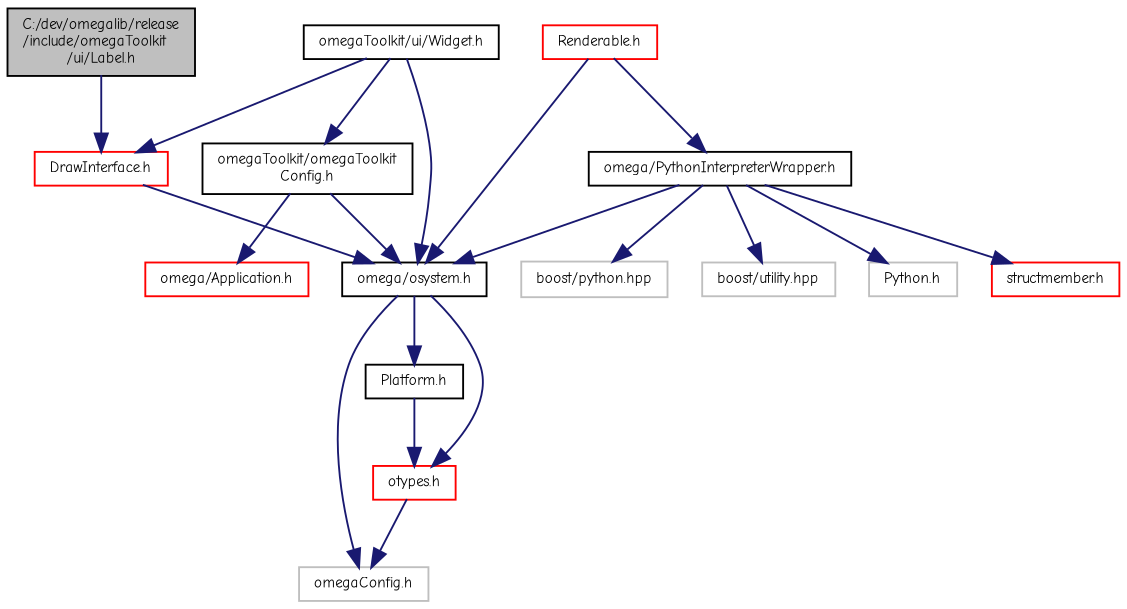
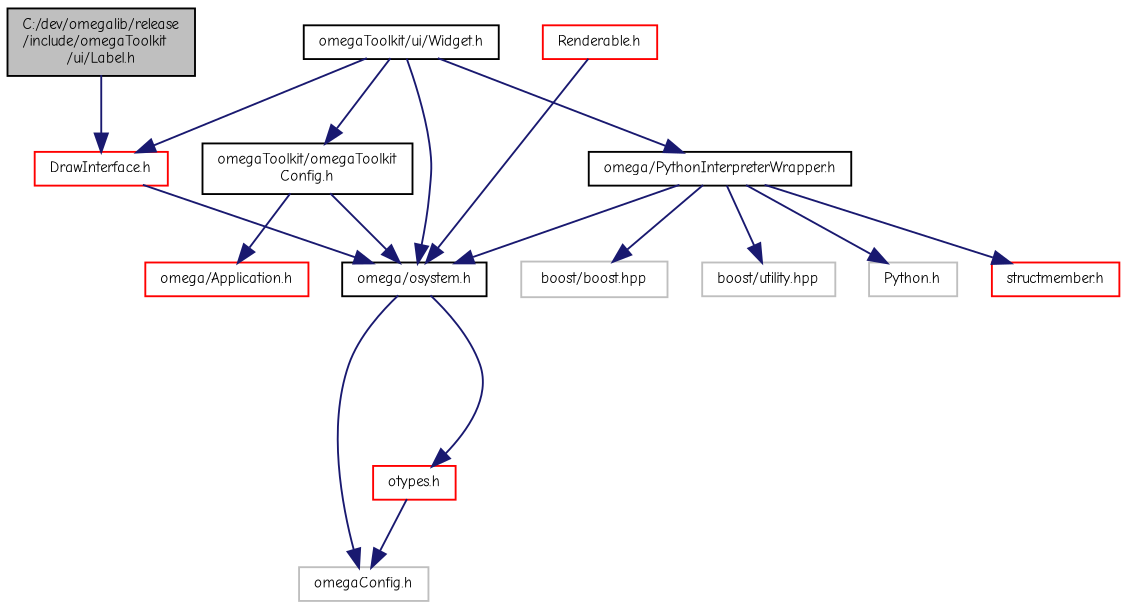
  digraph {
    fontname="Comic Neue"
    node [color=black fontname="Comic Neue" fontsize=8 shape=record]
    edge [color=midnightblue fontname="Comic Neue" fontsize=8 labelfontname="FreeSans.ttf" labelfontsize=8 style=solid]
    n1 [fillcolor=grey75 fontcolor=black height=0.2 label="C:/dev/omegalib/release\l/include/omegaToolkit\l/ui/Label.h" style=filled width=0.4]
    n2 [color=red height=0.2 label="DrawInterface.h" width=0.4]
    n3 [height=0.2 label="omegaToolkit/ui/Widget.h" width=0.4]
    n4 [height=0.2 label="omega/osystem.h" width=0.4]
    n5 [height=0.2 label="omegaToolkit/omegaToolkit\lConfig.h" width=0.4]
    n6 [height=0.2 label="omega/PythonInterpreterWrapper.h" width=0.4]
    n7 [color=grey75 height=0.2 label="omegaConfig.h" width=0.4]
    n8 [color=red height=0.2 label="otypes.h" width=0.4]
-   n9 [height=0.2 label="Platform.h" width=0.4]
    n10 [color=red height=0.2 label="omega/Application.h" width=0.4]
    n11 [color=red height=0.2 label="Renderable.h" width=0.4]
    n12 [color=grey75 height=0.2 label="Python.h" width=0.4]
    n13 [color=red height=0.2 label="structmember.h" width=0.4]
-   n14 [color=grey75 height=0.2 label="boost/python.hpp" width=0.4]
+   n14 [color=grey75 height=0.2 label="boost/boost.hpp" width=0.4]
    n15 [color=grey75 height=0.2 label="boost/utility.hpp" width=0.4]
    n1 -> n2
    n2 -> n4
    n3 -> n2
    n3 -> n4
    n3 -> n5
-   n11 -> n6
+   n3 -> n6
    n4 -> n7
    n4 -> n8
-   n4 -> n9
    n5 -> n4
    n5 -> n10
    n6 -> n4
    n6 -> n12
    n6 -> n13
    n6 -> n14
    n6 -> n15
    n8 -> n7
-   n9 -> n8
    n11 -> n4
  }
